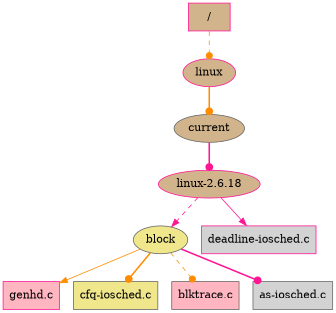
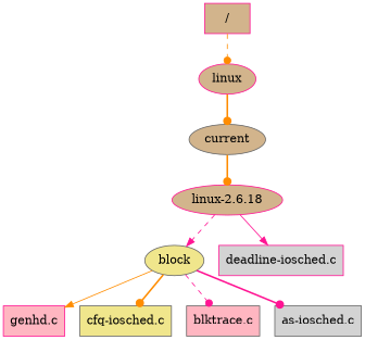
  digraph {
    node [color=deeppink fillcolor=tan shape=box style=filled]
    edge [arrowhead=dot color=darkorange style=bold]
    n1 [label="/"]
    n2 [label=linux shape=""]
    n3 [color=gray40 label=current shape=""]
    n4 [fillcolor=lightpink label="genhd.c"]
    n5 [color=gray40 fillcolor=khaki label=block shape=""]
    n6 [color=gray40 fillcolor=khaki label="cfq-iosched.c"]
    n7 [color=gray40 fillcolor=lightpink label="blktrace.c"]
    n8 [color=gray40 fillcolor=lightgrey label="as-iosched.c"]
    n9 [fillcolor=lightgrey label="deadline-iosched.c"]
    n10 [label="linux-2.6.18" shape=""]
    n1 -> n2 [style=dashed]
    n2 -> n3
-   n3 -> n10 [color=deeppink]
+   n3 -> n10
    n5 -> n4 [arrowhead=normal style=solid]
    n5 -> n6
-   n5 -> n7 [style=dashed]
+   n5 -> n7 [color=deeppink style=dashed]
    n5 -> n8 [color=deeppink]
    n10 -> n5 [arrowhead=normal color=deeppink style=dashed]
    n10 -> n9 [arrowhead=normal color=deeppink style=solid]
  }
